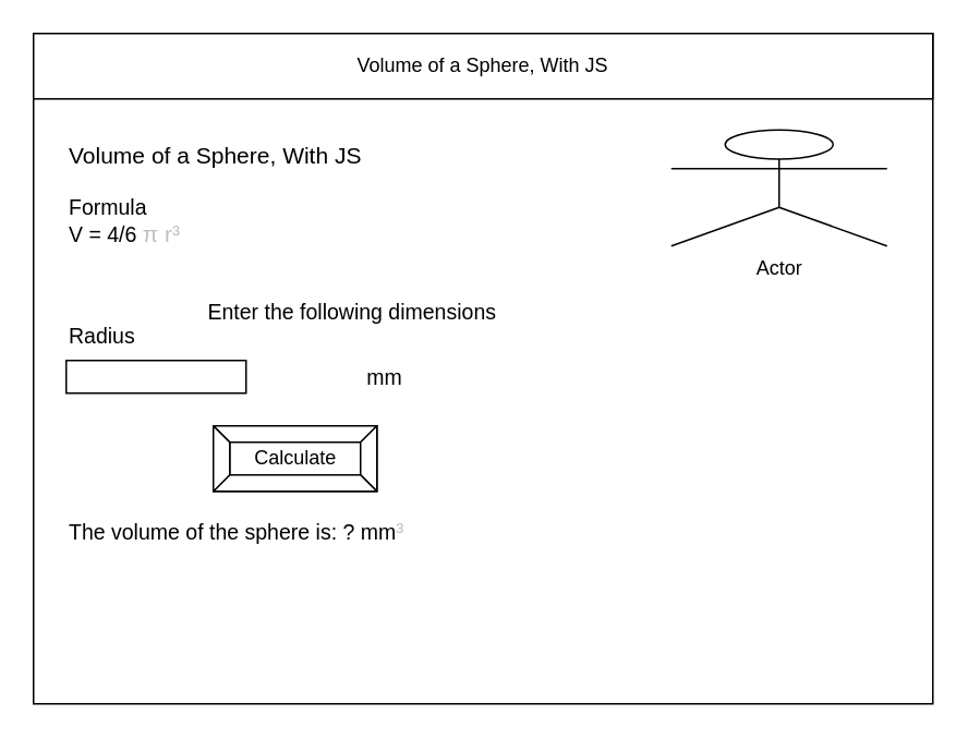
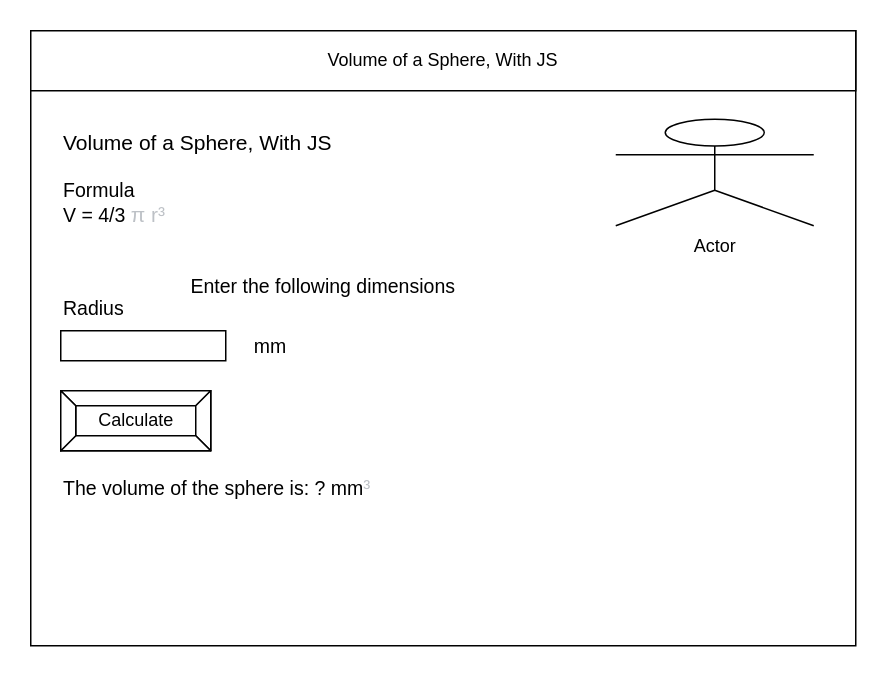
  <mxCell id="0" />
  <mxCell id="1" parent="0" />
  <mxCell id="2" value="" style="rounded=0;whiteSpace=wrap;html=1;" parent="1" vertex="1"><mxGeometry x="20" y="20" width="550" height="410" as="geometry" /></mxCell>
  <mxCell id="3" value="Volume of a Sphere, With JS" style="rounded=0;whiteSpace=wrap;html=1;" parent="1" vertex="1"><mxGeometry x="20" y="20" width="550" height="40" as="geometry" /></mxCell>
- <mxCell id="4" value="Calculate" style="labelPosition=center;verticalLabelPosition=middle;align=center;html=1;shape=mxgraph.basic.button;dx=10;" parent="1" vertex="1"><mxGeometry x="130" y="260" width="100" height="40" as="geometry" /></mxCell>
+ <mxCell id="4" value="Calculate" style="labelPosition=center;verticalLabelPosition=middle;align=center;html=1;shape=mxgraph.basic.button;dx=10;" parent="1" vertex="1"><mxGeometry x="40" y="260" width="100" height="40" as="geometry" /></mxCell>
  <mxCell id="5" value="Volume of a Sphere, With JS" style="text;html=1;strokeColor=none;fillColor=none;align=left;verticalAlign=middle;whiteSpace=wrap;rounded=0;fontSize=14;" parent="1" vertex="1"><mxGeometry x="40" y="80" width="420" height="30" as="geometry" /></mxCell>
- <mxCell id="6" value="Formula&lt;br&gt;V = 4/6&amp;nbsp;&lt;span style=&quot;color: rgb(189 , 193 , 198) ; font-family: &amp;#34;arial&amp;#34; , sans-serif ; font-size: 14px&quot;&gt;π r&lt;/span&gt;&lt;font color=&quot;#bdc1c6&quot; face=&quot;arial, sans-serif&quot;&gt;&lt;span style=&quot;font-size: 14px&quot;&gt;³&lt;/span&gt;&lt;/font&gt;" style="text;html=1;strokeColor=none;fillColor=none;align=left;verticalAlign=middle;whiteSpace=wrap;rounded=0;fontSize=13;" parent="1" vertex="1"><mxGeometry x="40" y="120" width="180" height="30" as="geometry" /></mxCell>
+ <mxCell id="6" value="Formula&lt;br&gt;V = 4/3&amp;nbsp;&lt;span style=&quot;color: rgb(189 , 193 , 198) ; font-family: &amp;#34;arial&amp;#34; , sans-serif ; font-size: 14px&quot;&gt;π r&lt;/span&gt;&lt;font color=&quot;#bdc1c6&quot; face=&quot;arial, sans-serif&quot;&gt;&lt;span style=&quot;font-size: 14px&quot;&gt;³&lt;/span&gt;&lt;/font&gt;" style="text;html=1;strokeColor=none;fillColor=none;align=left;verticalAlign=middle;whiteSpace=wrap;rounded=0;fontSize=13;" parent="1" vertex="1"><mxGeometry x="40" y="120" width="180" height="30" as="geometry" /></mxCell>
  <mxCell id="7" value="Enter the following dimensions" style="text;html=1;strokeColor=none;fillColor=none;align=left;verticalAlign=middle;whiteSpace=wrap;rounded=0;labelBackgroundColor=none;fontSize=13;" parent="1" vertex="1"><mxGeometry x="125" y="175" width="290" height="30" as="geometry" /></mxCell>
  <mxCell id="8" value="Radius" style="text;html=1;strokeColor=none;fillColor=none;align=left;verticalAlign=middle;whiteSpace=wrap;rounded=0;labelBackgroundColor=none;fontSize=13;" parent="1" vertex="1"><mxGeometry x="40" y="190" width="60" height="30" as="geometry" /></mxCell>
  <mxCell id="9" value="" style="rounded=0;whiteSpace=wrap;html=1;labelBackgroundColor=none;fontSize=13;" parent="1" vertex="1"><mxGeometry x="40" y="220" width="110" height="20" as="geometry" /></mxCell>
- <mxCell id="10" value="mm" style="text;html=1;strokeColor=none;fillColor=none;align=center;verticalAlign=middle;whiteSpace=wrap;rounded=0;labelBackgroundColor=none;fontSize=13;" parent="1" vertex="1"><mxGeometry x="205" y="215" width="60" height="30" as="geometry" /></mxCell>
+ <mxCell id="10" value="mm" style="text;html=1;strokeColor=none;fillColor=none;align=center;verticalAlign=middle;whiteSpace=wrap;rounded=0;labelBackgroundColor=none;fontSize=13;" parent="1" vertex="1"><mxGeometry x="150" y="215" width="60" height="30" as="geometry" /></mxCell>
  <mxCell id="11" value="The volume of the sphere is: ? mm&lt;span style=&quot;color: rgb(189 , 193 , 198) ; font-family: &amp;#34;arial&amp;#34; , sans-serif ; font-size: 14px&quot;&gt;³&lt;/span&gt;&lt;br&gt;" style="text;html=1;strokeColor=none;fillColor=none;align=left;verticalAlign=middle;whiteSpace=wrap;rounded=0;labelBackgroundColor=none;fontSize=13;" parent="1" vertex="1"><mxGeometry x="40" y="310" width="240" height="30" as="geometry" /></mxCell>
  <mxCell id="12" value="Actor" style="shape=umlActor;verticalLabelPosition=bottom;verticalAlign=top;html=1;outlineConnect=0;" vertex="1" parent="1"><mxGeometry x="410" y="79" width="132" height="71" as="geometry" /></mxCell>
